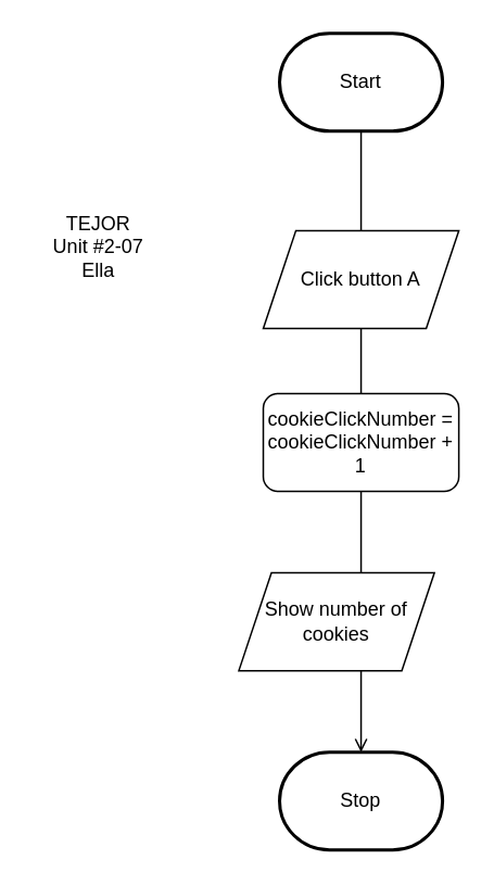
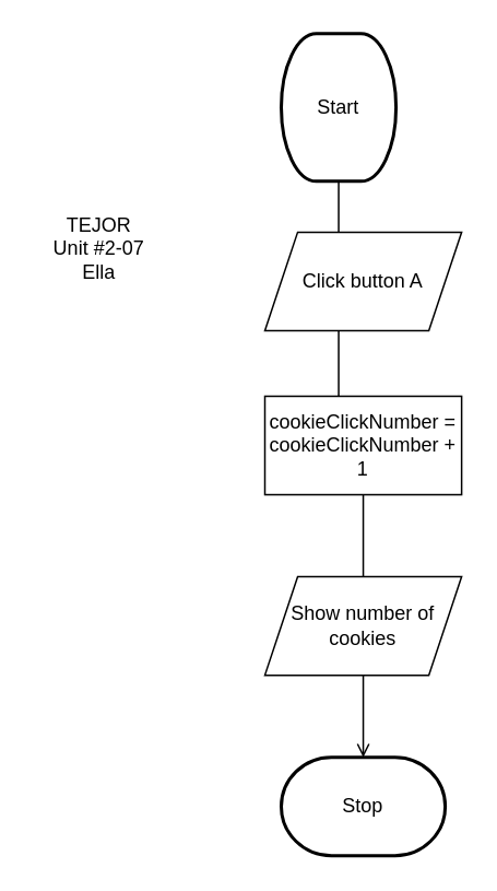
  <mxCell id="0" />
  <mxCell id="1" parent="0" />
  <mxCell id="2" style="edgeStyle=orthogonalEdgeStyle;html=1;rounded=0;endArrow=open;" parent="1" source="3" target="4" edge="1"><mxGeometry relative="1" as="geometry" /></mxCell>
- <mxCell id="3" value="Start" style="strokeWidth=2;html=1;shape=mxgraph.flowchart.terminator;whiteSpace=wrap;" parent="1" vertex="1"><mxGeometry x="171" y="20" width="100" height="60" as="geometry" /></mxCell>
+ <mxCell id="3" value="Start" style="strokeWidth=2;html=1;shape=mxgraph.flowchart.terminator;whiteSpace=wrap;" parent="1" vertex="1"><mxGeometry x="171" y="20" width="70" height="90" as="geometry" /></mxCell>
  <mxCell id="4" value="Stop" style="strokeWidth=2;html=1;shape=mxgraph.flowchart.terminator;whiteSpace=wrap;" parent="1" vertex="1"><mxGeometry x="171" y="461" width="100" height="60" as="geometry" /></mxCell>
  <mxCell id="5" value="Click button A" style="shape=parallelogram;perimeter=parallelogramPerimeter;whiteSpace=wrap;html=1;fixedSize=1;" vertex="1" parent="1"><mxGeometry x="161" y="141" width="120" height="60" as="geometry" /></mxCell>
- <mxCell id="6" value="cookieClickNumber = cookieClickNumber + 1" style="rounded=1;whiteSpace=wrap;html=1;" vertex="1" parent="1"><mxGeometry x="161" y="241" width="120" height="60" as="geometry" /></mxCell>
- <mxCell id="7" value="Show number of cookies" style="shape=parallelogram;perimeter=parallelogramPerimeter;whiteSpace=wrap;html=1;fixedSize=1;" vertex="1" parent="1"><mxGeometry x="146" y="351" width="120" height="60" as="geometry" /></mxCell>
+ <mxCell id="6" value="cookieClickNumber = cookieClickNumber + 1" style="whiteSpace=wrap;html=1;rounded=0;" vertex="1" parent="1"><mxGeometry x="161" y="241" width="120" height="60" as="geometry" /></mxCell>
+ <mxCell id="7" value="Show number of cookies" style="shape=parallelogram;perimeter=parallelogramPerimeter;whiteSpace=wrap;html=1;fixedSize=1;" vertex="1" parent="1"><mxGeometry x="161" y="351" width="120" height="60" as="geometry" /></mxCell>
  <mxCell id="8" value="TEJOR&lt;br&gt;Unit #2-07&lt;br&gt;Ella" style="text;strokeColor=none;align=center;fillColor=none;html=1;verticalAlign=middle;whiteSpace=wrap;rounded=0;" vertex="1" parent="1"><mxGeometry x="20" y="131" width="80" height="40" as="geometry" /></mxCell>
